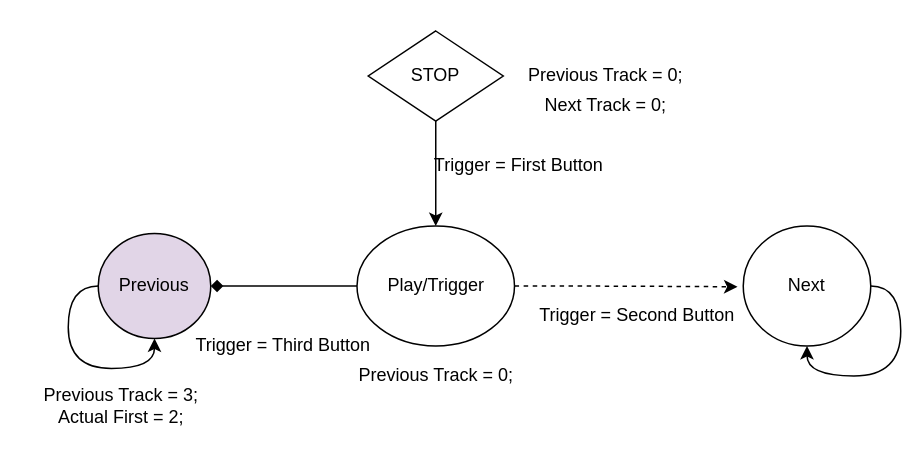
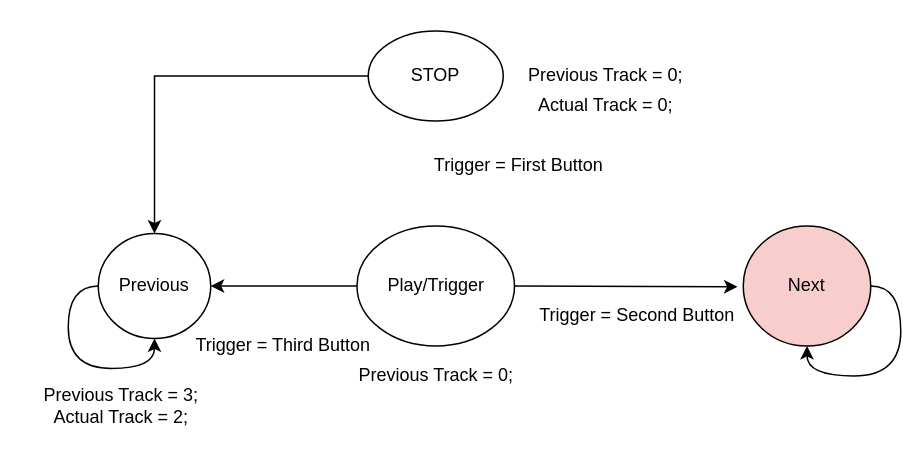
  <mxCell id="0" />
  <mxCell id="1" parent="0" />
- <mxCell id="2" value="" style="edgeStyle=orthogonalEdgeStyle;rounded=0;orthogonalLoop=1;jettySize=auto;html=1;" edge="1" parent="1" source="3" target="6"><mxGeometry relative="1" as="geometry" /></mxCell>
- <mxCell id="3" value="STOP" style="rhombus;whiteSpace=wrap;html=1;" vertex="1" parent="1"><mxGeometry x="245" y="20" width="90" height="60" as="geometry" /></mxCell>
- <mxCell id="4" value="" style="edgeStyle=orthogonalEdgeStyle;rounded=0;orthogonalLoop=1;jettySize=auto;html=1;endArrow=diamond;" edge="1" parent="1" source="6" target="8"><mxGeometry relative="1" as="geometry"><Array as="points"><mxPoint x="195" y="190" /><mxPoint x="195" y="190" /></Array></mxGeometry></mxCell>
- <mxCell id="5" style="edgeStyle=orthogonalEdgeStyle;curved=1;rounded=0;orthogonalLoop=1;jettySize=auto;html=1;exitX=1;exitY=0.5;exitDx=0;exitDy=0;entryX=-0.045;entryY=0.507;entryDx=0;entryDy=0;entryPerimeter=0;dashed=1;" edge="1" parent="1" source="6" target="7"><mxGeometry relative="1" as="geometry" /></mxCell>
+ <mxCell id="2" value="" style="edgeStyle=orthogonalEdgeStyle;rounded=0;orthogonalLoop=1;jettySize=auto;html=1;" edge="1" parent="1" source="3" target="8"><mxGeometry relative="1" as="geometry" /></mxCell>
+ <mxCell id="3" value="STOP" style="ellipse;whiteSpace=wrap;html=1;" vertex="1" parent="1"><mxGeometry x="245" y="20" width="90" height="60" as="geometry" /></mxCell>
+ <mxCell id="4" value="" style="edgeStyle=orthogonalEdgeStyle;rounded=0;orthogonalLoop=1;jettySize=auto;html=1;" edge="1" parent="1" source="6" target="8"><mxGeometry relative="1" as="geometry"><Array as="points"><mxPoint x="195" y="190" /><mxPoint x="195" y="190" /></Array></mxGeometry></mxCell>
+ <mxCell id="5" style="edgeStyle=orthogonalEdgeStyle;curved=1;rounded=0;orthogonalLoop=1;jettySize=auto;html=1;exitX=1;exitY=0.5;exitDx=0;exitDy=0;entryX=-0.045;entryY=0.507;entryDx=0;entryDy=0;entryPerimeter=0;" edge="1" parent="1" source="6" target="7"><mxGeometry relative="1" as="geometry" /></mxCell>
  <mxCell id="6" value="Play/Trigger" style="ellipse;whiteSpace=wrap;html=1;" vertex="1" parent="1"><mxGeometry x="237.5" y="150" width="105" height="80" as="geometry" /></mxCell>
- <mxCell id="7" value="Next" style="ellipse;whiteSpace=wrap;html=1;" vertex="1" parent="1"><mxGeometry x="495" y="150" width="85" height="80" as="geometry" /></mxCell>
- <mxCell id="8" value="Previous&lt;br&gt;" style="ellipse;whiteSpace=wrap;html=1;fillColor=#e1d5e7;" vertex="1" parent="1"><mxGeometry x="65" y="155" width="75" height="70" as="geometry" /></mxCell>
+ <mxCell id="7" value="Next" style="ellipse;whiteSpace=wrap;html=1;fillColor=#f8cecc;" vertex="1" parent="1"><mxGeometry x="495" y="150" width="85" height="80" as="geometry" /></mxCell>
+ <mxCell id="8" value="Previous&lt;br&gt;" style="ellipse;whiteSpace=wrap;html=1;" vertex="1" parent="1"><mxGeometry x="65" y="155" width="75" height="70" as="geometry" /></mxCell>
  <mxCell id="9" value="Trigger = First Button" style="text;html=1;align=center;verticalAlign=middle;resizable=0;points=[];autosize=1;" vertex="1" parent="1"><mxGeometry x="280" y="100" width="130" height="20" as="geometry" /></mxCell>
  <mxCell id="10" value="Previous Track = 0;" style="text;html=1;align=center;verticalAlign=middle;resizable=0;points=[];autosize=1;" vertex="1" parent="1"><mxGeometry x="230" y="240" width="120" height="20" as="geometry" /></mxCell>
  <mxCell id="11" value="Trigger = Second Button" style="text;html=1;align=center;verticalAlign=middle;resizable=0;points=[];autosize=1;" vertex="1" parent="1"><mxGeometry x="349" y="200" width="150" height="20" as="geometry" /></mxCell>
- <mxCell id="12" value="Next Track = 0;" style="text;html=1;align=center;verticalAlign=middle;resizable=0;points=[];autosize=1;" vertex="1" parent="1"><mxGeometry x="347.5" y="60" width="110" height="20" as="geometry" /></mxCell>
+ <mxCell id="12" value="Actual Track = 0;" style="text;html=1;align=center;verticalAlign=middle;resizable=0;points=[];autosize=1;" vertex="1" parent="1"><mxGeometry x="347.5" y="60" width="110" height="20" as="geometry" /></mxCell>
  <mxCell id="13" value="Previous Track = 0;" style="text;html=1;align=center;verticalAlign=middle;resizable=0;points=[];autosize=1;" vertex="1" parent="1"><mxGeometry x="342.5" y="40" width="120" height="20" as="geometry" /></mxCell>
  <mxCell id="14" value="Trigger = Third Button" style="text;html=1;align=center;verticalAlign=middle;resizable=0;points=[];autosize=1;" vertex="1" parent="1"><mxGeometry x="122.5" y="220" width="130" height="20" as="geometry" /></mxCell>
- <mxCell id="15" value="Previous Track = 3;&lt;br&gt;Actual First = 2;" style="text;html=1;align=center;verticalAlign=middle;resizable=0;points=[];autosize=1;" vertex="1" parent="1"><mxGeometry x="20" y="255" width="120" height="30" as="geometry" /></mxCell>
+ <mxCell id="15" value="Previous Track = 3;&lt;br&gt;Actual Track = 2;" style="text;html=1;align=center;verticalAlign=middle;resizable=0;points=[];autosize=1;" vertex="1" parent="1"><mxGeometry x="20" y="255" width="120" height="30" as="geometry" /></mxCell>
  <mxCell id="16" style="edgeStyle=orthogonalEdgeStyle;curved=1;rounded=0;orthogonalLoop=1;jettySize=auto;html=1;exitX=0;exitY=0.5;exitDx=0;exitDy=0;" edge="1" parent="1" source="8" target="8"><mxGeometry relative="1" as="geometry" /></mxCell>
  <mxCell id="17" style="edgeStyle=orthogonalEdgeStyle;curved=1;rounded=0;orthogonalLoop=1;jettySize=auto;html=1;exitX=1;exitY=0.5;exitDx=0;exitDy=0;entryX=0.5;entryY=1;entryDx=0;entryDy=0;" edge="1" parent="1" source="7" target="7"><mxGeometry relative="1" as="geometry" /></mxCell>
